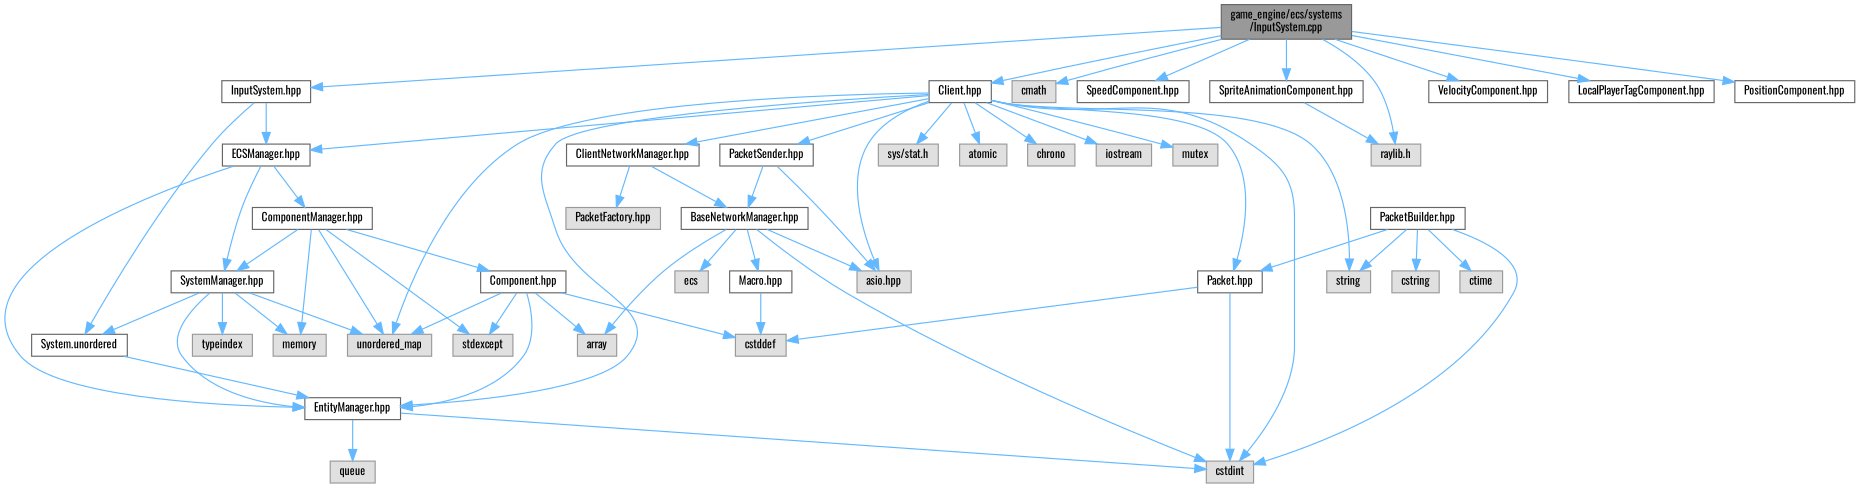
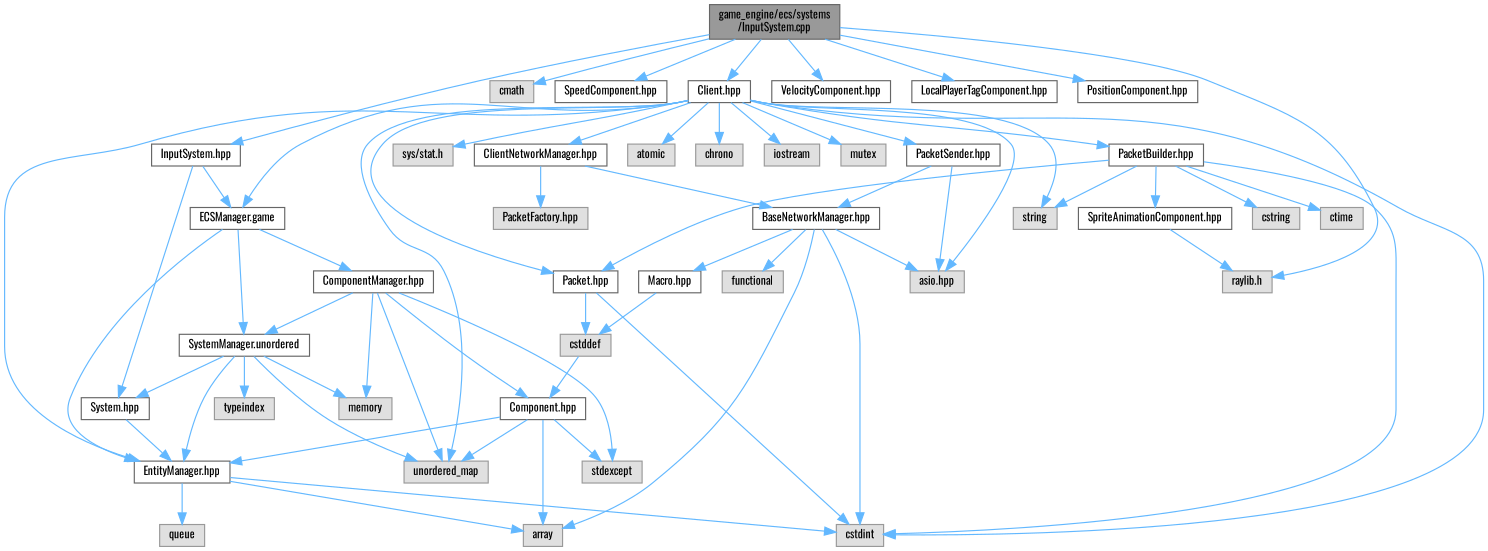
  digraph {
    fontname=Oswald
    node [color=grey60 fillcolor="#E0E0E0" fontname=Oswald fontsize=10 shape=box style=filled]
    edge [color=steelblue1 fontname=Oswald fontsize=10 labelfontname=Helvetica labelfontsize=10 style=solid]
    n1 [color=gray40 fillcolor=grey60 fontcolor=black height=0.2 label="game_engine/ecs/systems\l/InputSystem.cpp" width=0.4]
    n2 [color=grey40 fillcolor=white height=0.2 label="InputSystem.hpp" width=0.4]
    n3 [height=0.2 label=cmath width=0.4]
    n4 [color=grey40 fillcolor=white height=0.2 label="SpeedComponent.hpp" width=0.4]
    n5 [color=grey40 fillcolor=white height=0.2 label="SpriteAnimationComponent.hpp" width=0.4]
    n6 [height=0.2 label="raylib.h" width=0.4]
    n7 [color=grey40 fillcolor=white height=0.2 label="VelocityComponent.hpp" width=0.4]
    n8 [color=grey40 fillcolor=white height=0.2 label="LocalPlayerTagComponent.hpp" width=0.4]
    n9 [color=grey40 fillcolor=white height=0.2 label="PositionComponent.hpp" width=0.4]
    n10 [color=grey40 fillcolor=white height=0.2 label="Client.hpp" width=0.4]
-   n11 [color=grey40 fillcolor=white height=0.2 label="ECSManager.hpp" width=0.4]
-   n12 [color=grey40 fillcolor=white height=0.2 label="System.unordered" width=0.4]
+   n11 [color=grey40 fillcolor=white height=0.2 label="ECSManager.game" width=0.4]
+   n12 [color=grey40 fillcolor=white height=0.2 label="System.hpp" width=0.4]
    n13 [color=grey40 fillcolor=white height=0.2 label="EntityManager.hpp" width=0.4]
    n14 [height=0.2 label=cstdint width=0.4]
    n15 [height=0.2 label=unordered_map width=0.4]
    n16 [color=grey40 fillcolor=white height=0.2 label="Packet.hpp" width=0.4]
    n17 [height=0.2 label="sys/stat.h" width=0.4]
    n18 [height=0.2 label="asio.hpp" width=0.4]
    n19 [height=0.2 label=atomic width=0.4]
    n20 [height=0.2 label=chrono width=0.4]
    n21 [height=0.2 label=iostream width=0.4]
    n22 [height=0.2 label=mutex width=0.4]
    n23 [height=0.2 label=string width=0.4]
    n24 [color=grey40 fillcolor=white height=0.2 label="ClientNetworkManager.hpp" width=0.4]
    n25 [color=grey40 fillcolor=white height=0.2 label="PacketSender.hpp" width=0.4]
    n26 [color=grey40 fillcolor=white height=0.2 label="PacketBuilder.hpp" width=0.4]
    n27 [color=grey40 fillcolor=white height=0.2 label="ComponentManager.hpp" width=0.4]
-   n28 [color=grey40 fillcolor=white height=0.2 label="SystemManager.hpp" width=0.4]
+   n28 [color=grey40 fillcolor=white height=0.2 label="SystemManager.unordered" width=0.4]
    n29 [height=0.2 label=queue width=0.4]
    n30 [height=0.2 label=array width=0.4]
    n31 [height=0.2 label=memory width=0.4]
    n32 [height=0.2 label=stdexcept width=0.4]
    n33 [color=grey40 fillcolor=white height=0.2 label="Component.hpp" width=0.4]
    n34 [height=0.2 label=typeindex width=0.4]
    n35 [height=0.2 label=cstddef width=0.4]
    n36 [color=grey40 fillcolor=white height=0.2 label="BaseNetworkManager.hpp" width=0.4]
    n37 [height=0.2 label="PacketFactory.hpp" width=0.4]
    n38 [height=0.2 label=cstring width=0.4]
    n39 [height=0.2 label=ctime width=0.4]
-   n40 [height=0.2 label=ecs width=0.4]
+   n40 [height=0.2 label=functional width=0.4]
    n41 [color=grey40 fillcolor=white height=0.2 label="Macro.hpp" width=0.4]
    n1 -> n2
    n1 -> n3
    n1 -> n4
-   n1 -> n5
+   n26 -> n5
    n1 -> n6
    n1 -> n7
    n1 -> n8
    n1 -> n9
    n1 -> n10
    n2 -> n11
    n2 -> n12
    n5 -> n6
    n10 -> n11
    n10 -> n13
    n10 -> n14
    n10 -> n15
    n10 -> n16
    n10 -> n17
    n10 -> n18
    n10 -> n19
    n10 -> n20
    n10 -> n21
    n10 -> n22
    n10 -> n23
    n10 -> n24
    n10 -> n25
+   n10 -> n26
    n11 -> n13
    n11 -> n27
    n11 -> n28
    n12 -> n13
    n13 -> n14
    n13 -> n29
+   n13 -> n30
    n16 -> n14
    n16 -> n35
    n24 -> n36
    n24 -> n37
    n25 -> n18
    n25 -> n36
    n26 -> n14
    n26 -> n16
    n26 -> n23
    n26 -> n38
    n26 -> n39
    n27 -> n15
    n27 -> n28
    n27 -> n31
    n27 -> n32
    n27 -> n33
    n28 -> n12
    n28 -> n13
    n28 -> n15
    n28 -> n31
    n28 -> n34
    n33 -> n13
    n33 -> n15
    n33 -> n30
    n33 -> n32
-   n33 -> n35
+   n35 -> n33
    n36 -> n14
    n36 -> n18
    n36 -> n30
    n36 -> n40
    n36 -> n41
    n41 -> n35
  }
